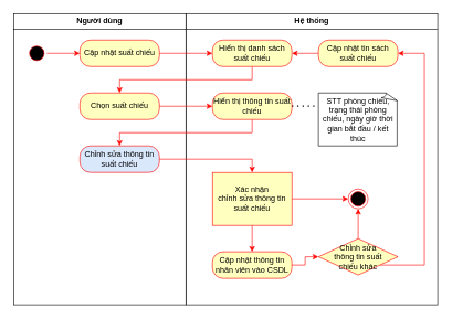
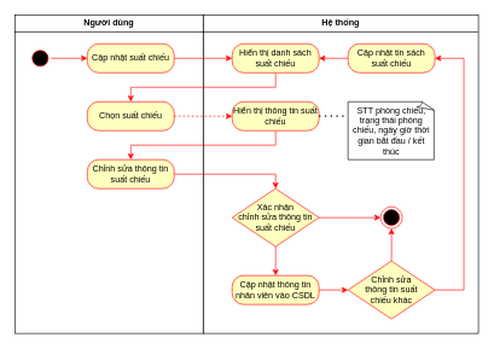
  <mxCell id="0" />
  <mxCell id="1" parent="0" />
  <mxCell id="2" value="&lt;p style=&quot;margin:0px;margin-top:4px;text-align:center;&quot;&gt;&lt;b&gt;Hệ thống&lt;/b&gt;&lt;/p&gt;&lt;hr size=&quot;1&quot; style=&quot;border-style:solid;&quot;&gt;&lt;div style=&quot;height:2px;&quot;&gt;&lt;/div&gt;" style="verticalAlign=top;align=left;overflow=fill;html=1;whiteSpace=wrap;" vertex="1" parent="1"><mxGeometry x="280" width="380" height="440" as="geometry" y="20" /></mxCell>
  <mxCell id="3" value="&lt;p style=&quot;margin:0px;margin-top:4px;text-align:center;&quot;&gt;&lt;b&gt;Người dùng&lt;/b&gt;&lt;/p&gt;&lt;hr size=&quot;1&quot; style=&quot;border-style:solid;&quot;&gt;&lt;div style=&quot;height:2px;&quot;&gt;&lt;/div&gt;" style="verticalAlign=top;align=left;overflow=fill;html=1;whiteSpace=wrap;" vertex="1" parent="1"><mxGeometry width="260" height="440" as="geometry" x="20" y="20" /></mxCell>
  <mxCell id="4" value="" style="ellipse;html=1;shape=startState;fillColor=#000000;strokeColor=#ff0000;" vertex="1" parent="1"><mxGeometry x="40" y="65" width="30" height="30" as="geometry" /></mxCell>
  <mxCell id="5" value="" style="edgeStyle=orthogonalEdgeStyle;rounded=0;orthogonalLoop=1;jettySize=auto;html=1;strokeColor=#FF0500;" edge="1" parent="1" source="4" target="7"><mxGeometry relative="1" as="geometry" /></mxCell>
  <mxCell id="6" value="" style="edgeStyle=orthogonalEdgeStyle;rounded=0;orthogonalLoop=1;jettySize=auto;html=1;strokeColor=#FF0500;" edge="1" parent="1" source="7" target="9"><mxGeometry relative="1" as="geometry" /></mxCell>
  <mxCell id="7" value="Cập nhật suất chiếu" style="rounded=1;whiteSpace=wrap;html=1;arcSize=40;fontColor=#000000;fillColor=#ffffc0;strokeColor=#ff0000;" vertex="1" parent="1"><mxGeometry x="120" y="60" width="120" height="40" as="geometry" /></mxCell>
  <mxCell id="8" style="edgeStyle=orthogonalEdgeStyle;rounded=0;orthogonalLoop=1;jettySize=auto;html=1;entryX=0.5;entryY=0;entryDx=0;entryDy=0;strokeColor=#FF0500;" edge="1" parent="1" source="9" target="11"><mxGeometry relative="1" as="geometry"><Array as="points"><mxPoint x="380" y="120" /><mxPoint x="180" y="120" /></Array></mxGeometry></mxCell>
  <mxCell id="9" value="Hiển thị danh sách suất chiếu" style="rounded=1;whiteSpace=wrap;html=1;arcSize=40;fontColor=#000000;fillColor=#ffffc0;strokeColor=#ff0000;" vertex="1" parent="1"><mxGeometry x="320" y="60" width="120" height="40" as="geometry" /></mxCell>
- <mxCell id="10" value="" style="edgeStyle=orthogonalEdgeStyle;rounded=0;orthogonalLoop=1;jettySize=auto;html=1;strokeColor=#FF0500;" edge="1" parent="1" source="11" target="16"><mxGeometry relative="1" as="geometry" /></mxCell>
+ <mxCell id="10" value="" style="edgeStyle=orthogonalEdgeStyle;rounded=0;orthogonalLoop=1;jettySize=auto;html=1;strokeColor=#FF0500;dashed=1;" edge="1" parent="1" source="11" target="16"><mxGeometry relative="1" as="geometry" /></mxCell>
  <mxCell id="11" value="Chọn suất chiếu" style="rounded=1;whiteSpace=wrap;html=1;arcSize=40;fontColor=#000000;fillColor=#ffffc0;strokeColor=#ff0000;" vertex="1" parent="1"><mxGeometry x="120" y="140" width="120" height="40" as="geometry" /></mxCell>
  <mxCell id="12" value="STT phòng chiếu&lt;span style=&quot;color: light-dark(rgb(0, 0, 0), rgb(255, 255, 255)); background-color: transparent;&quot;&gt;, trạng thái phòng chiếu, ngày giờ thời gian bắt đầu / kết thúc&lt;/span&gt;" style="whiteSpace=wrap;html=1;shape=mxgraph.basic.document;align=center;" vertex="1" parent="1"><mxGeometry x="480" y="140" width="120" height="80" as="geometry" /></mxCell>
  <mxCell id="13" style="edgeStyle=orthogonalEdgeStyle;rounded=0;orthogonalLoop=1;jettySize=auto;html=1;entryX=0.5;entryY=0;entryDx=0;entryDy=0;strokeColor=#FF0500;" edge="1" parent="1" source="14" target="19"><mxGeometry relative="1" as="geometry" /></mxCell>
- <mxCell id="14" value="Chỉnh sửa thông tin suất chiếu" style="rounded=1;whiteSpace=wrap;html=1;arcSize=40;fontColor=#000000;fillColor=#dae8fc;strokeColor=#ff0000;" vertex="1" parent="1"><mxGeometry x="120" y="220" width="120" height="40" as="geometry" /></mxCell>
+ <mxCell id="14" value="Chỉnh sửa thông tin suất chiếu" style="rounded=1;whiteSpace=wrap;html=1;arcSize=40;fontColor=#000000;fillColor=#ffffc0;strokeColor=#ff0000;" vertex="1" parent="1"><mxGeometry x="120" y="220" width="120" height="40" as="geometry" /></mxCell>
  <mxCell id="15" style="edgeStyle=orthogonalEdgeStyle;rounded=0;orthogonalLoop=1;jettySize=auto;html=1;entryX=0.5;entryY=0;entryDx=0;entryDy=0;strokeColor=#FF0500;" edge="1" parent="1" source="16" target="14"><mxGeometry relative="1" as="geometry"><mxPoint x="230" y="210" as="targetPoint" /><Array as="points"><mxPoint x="380" y="200" /><mxPoint x="180" y="200" /></Array></mxGeometry></mxCell>
  <mxCell id="16" value="Hiển thị thông tin suất chiếu" style="rounded=1;whiteSpace=wrap;html=1;arcSize=40;fontColor=#000000;fillColor=#ffffc0;strokeColor=#ff0000;" vertex="1" parent="1"><mxGeometry x="320" y="140" width="120" height="40" as="geometry" /></mxCell>
  <mxCell id="17" value="" style="edgeStyle=orthogonalEdgeStyle;rounded=0;orthogonalLoop=1;jettySize=auto;html=1;strokeColor=#FF0500;" edge="1" parent="1" source="19" target="21"><mxGeometry relative="1" as="geometry" /></mxCell>
  <mxCell id="18" value="" style="edgeStyle=orthogonalEdgeStyle;rounded=0;orthogonalLoop=1;jettySize=auto;html=1;strokeColor=#FF0500;" edge="1" parent="1" source="19" target="27"><mxGeometry relative="1" as="geometry" /></mxCell>
- <mxCell id="19" value="Xác nhận&lt;br&gt;chỉnh sửa thông tin&lt;br&gt;suất chiếu" style="whiteSpace=wrap;html=1;fontColor=#000000;fillColor=#ffffc0;strokeColor=#FF0000;rounded=0;" vertex="1" parent="1"><mxGeometry x="320" y="260" width="120" height="80" as="geometry" /></mxCell>
+ <mxCell id="19" value="Xác nhận&lt;br&gt;chỉnh sửa thông tin&lt;br&gt;suất chiếu" style="rhombus;whiteSpace=wrap;html=1;fontColor=#000000;fillColor=#ffffc0;strokeColor=#FF0000;" vertex="1" parent="1"><mxGeometry x="320" y="260" width="120" height="80" as="geometry" /></mxCell>
  <mxCell id="20" value="" style="edgeStyle=orthogonalEdgeStyle;rounded=0;orthogonalLoop=1;jettySize=auto;html=1;strokeColor=#FF0500;" edge="1" parent="1" source="21" target="24"><mxGeometry relative="1" as="geometry" /></mxCell>
  <mxCell id="21" value="Cập nhật thông tin nhân viên vào CSDL" style="rounded=1;whiteSpace=wrap;html=1;arcSize=40;fontColor=#000000;fillColor=#ffffc0;strokeColor=#ff0000;" vertex="1" parent="1"><mxGeometry x="320" y="380" width="120" height="40" as="geometry" /></mxCell>
  <mxCell id="22" value="" style="edgeStyle=orthogonalEdgeStyle;rounded=0;orthogonalLoop=1;jettySize=auto;html=1;strokeColor=#FF0500;" edge="1" parent="1" source="24" target="27"><mxGeometry relative="1" as="geometry" /></mxCell>
  <mxCell id="23" style="edgeStyle=orthogonalEdgeStyle;rounded=0;orthogonalLoop=1;jettySize=auto;html=1;entryX=1;entryY=0.5;entryDx=0;entryDy=0;strokeColor=light-dark(#FF0500,#FFFFFF);" edge="1" parent="1" source="24" target="26"><mxGeometry relative="1" as="geometry"><Array as="points"><mxPoint x="640" y="400" /><mxPoint x="640" y="80" /></Array></mxGeometry></mxCell>
- <mxCell id="24" value="Chỉnh sửa&lt;br&gt;thông tin suất chiếu&amp;nbsp;khác" style="rhombus;whiteSpace=wrap;html=1;fontColor=#000000;fillColor=#ffffc0;strokeColor=#FF0000;" vertex="1" parent="1"><mxGeometry x="480" y="360" width="120" height="55" as="geometry" /></mxCell>
+ <mxCell id="24" value="Chỉnh sửa&lt;br&gt;thông tin suất chiếu&amp;nbsp;khác" style="rhombus;whiteSpace=wrap;html=1;fontColor=#000000;fillColor=#ffffc0;strokeColor=#FF0000;" vertex="1" parent="1"><mxGeometry x="480" y="360" width="120" height="80" as="geometry" /></mxCell>
  <mxCell id="25" value="" style="edgeStyle=orthogonalEdgeStyle;rounded=0;orthogonalLoop=1;jettySize=auto;html=1;strokeColor=light-dark(#FF0500,#FFFFFF);" edge="1" parent="1" source="26" target="9"><mxGeometry relative="1" as="geometry" /></mxCell>
  <mxCell id="26" value="Cập nhật tin sách&lt;br&gt;suất chiếu" style="rounded=1;whiteSpace=wrap;html=1;arcSize=40;fontColor=#000000;fillColor=#ffffc0;strokeColor=#ff0000;" vertex="1" parent="1"><mxGeometry x="480" y="60" width="120" height="40" as="geometry" /></mxCell>
  <mxCell id="27" value="" style="ellipse;html=1;shape=endState;fillColor=#000000;strokeColor=#ff0000;" vertex="1" parent="1"><mxGeometry x="525" y="285" width="30" height="30" as="geometry" /></mxCell>
  <mxCell id="28" value="" style="endArrow=none;dashed=1;html=1;dashPattern=1 3;strokeWidth=2;rounded=0;" edge="1" parent="1"><mxGeometry width="50" height="50" relative="1" as="geometry"><mxPoint x="440" y="159.71" as="sourcePoint" /><mxPoint x="480" y="160" as="targetPoint" /><Array as="points"><mxPoint x="470" y="159.71" /></Array></mxGeometry></mxCell>
